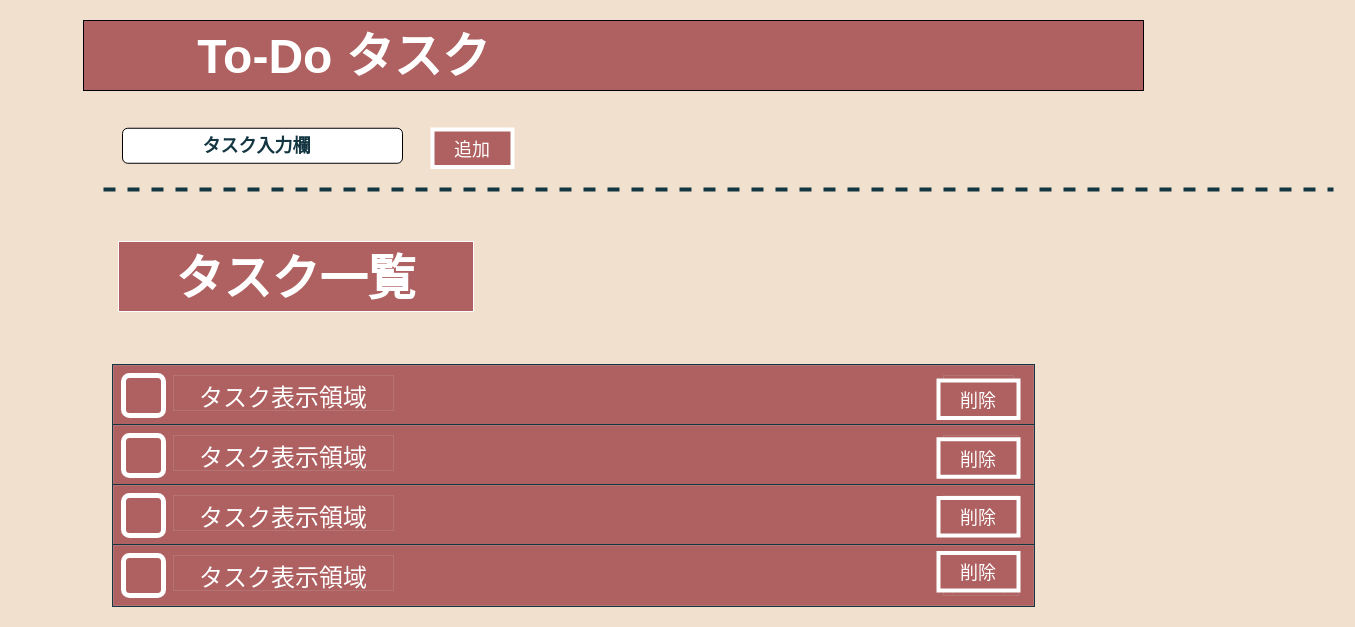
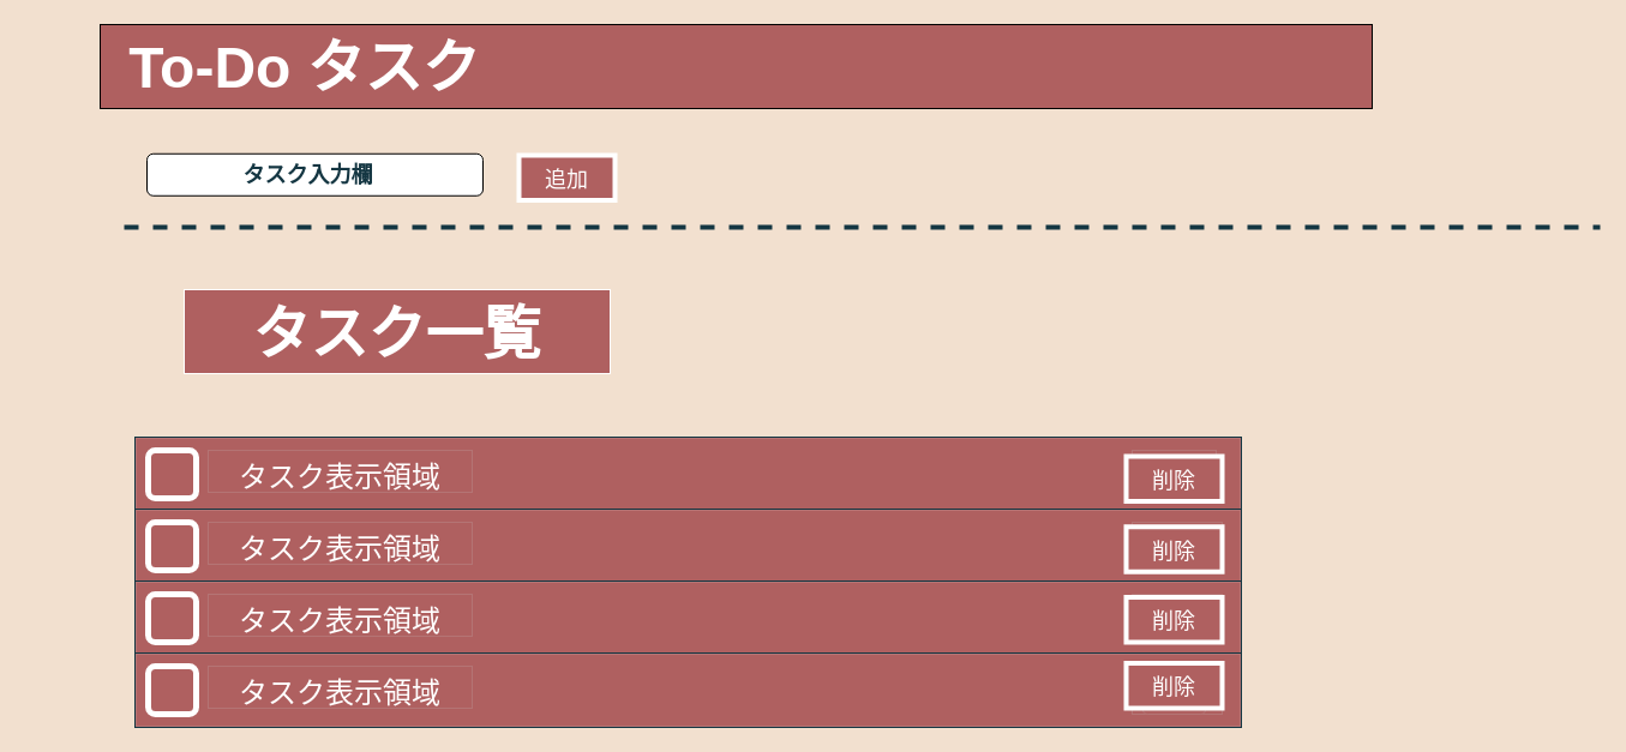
  <mxCell id="0" />
  <mxCell id="1" parent="0" />
  <mxCell id="2" value="" style="rounded=0;whiteSpace=wrap;html=1;fillColor=#AF6060;" parent="1" vertex="1"><mxGeometry y="20" width="1060" height="70" as="geometry" x="83" /></mxCell>
- <mxCell id="3" value="&lt;h1&gt;&lt;font style=&quot;font-size: 48px&quot;&gt;To-Do タスク&lt;/font&gt;&lt;/h1&gt;" style="text;html=1;resizable=0;autosize=1;align=center;verticalAlign=middle;points=[];rounded=0;fontColor=#FFFFFF;" parent="1" vertex="1"><mxGeometry x="187" y="23" width="312" height="65" as="geometry" /></mxCell>
+ <mxCell id="3" value="&lt;h1&gt;&lt;font style=&quot;font-size: 48px&quot;&gt;To-Do タスク&lt;/font&gt;&lt;/h1&gt;" style="text;html=1;resizable=0;autosize=1;align=center;verticalAlign=middle;points=[];rounded=0;fontColor=#FFFFFF;" parent="1" vertex="1"><mxGeometry x="97" y="23" width="312" height="65" as="geometry" /></mxCell>
  <mxCell id="4" value="" style="rounded=1;whiteSpace=wrap;html=1;fontSize=36;" parent="1" vertex="1"><mxGeometry x="122" y="127.75" width="280" height="35" as="geometry" /></mxCell>
  <mxCell id="5" value="" style="endArrow=none;dashed=1;html=1;rounded=0;fontSize=18;labelBackgroundColor=#DAD2D8;strokeColor=#143642;fontColor=#143642;strokeWidth=4;" parent="1" edge="1"><mxGeometry width="50" height="50" relative="1" as="geometry"><mxPoint x="103" y="189" as="sourcePoint" /><mxPoint x="1333" y="189" as="targetPoint" /></mxGeometry></mxCell>
- <mxCell id="6" value="&lt;h2&gt;&lt;font style=&quot;font-size: 48px&quot;&gt;タスク一覧&lt;/font&gt;&lt;/h2&gt;" style="text;html=1;strokeColor=#FFFFFF;fillColor=#AF6060;align=center;verticalAlign=middle;whiteSpace=wrap;rounded=0;fontSize=36;fontColor=#FFFFFF;labelBackgroundColor=none;" parent="1" vertex="1"><mxGeometry x="118" y="241" width="355" height="70" as="geometry" /></mxCell>
+ <mxCell id="6" value="&lt;h2&gt;&lt;font style=&quot;font-size: 48px&quot;&gt;タスク一覧&lt;/font&gt;&lt;/h2&gt;" style="text;html=1;strokeColor=#FFFFFF;fillColor=#AF6060;align=center;verticalAlign=middle;whiteSpace=wrap;rounded=0;fontSize=36;fontColor=#FFFFFF;labelBackgroundColor=none;" parent="1" vertex="1"><mxGeometry x="153" y="241" width="355" height="70" as="geometry" /></mxCell>
  <mxCell id="7" value="" style="group;fillColor=none;strokeColor=#143642;fontColor=#FFFFFF;strokeWidth=3;perimeterSpacing=3;" parent="1" vertex="1" connectable="0"><mxGeometry x="113" y="365" width="920" height="60" as="geometry" /></mxCell>
  <mxCell id="8" value="" style="rounded=0;whiteSpace=wrap;html=1;fontSize=36;fillColor=#AF6060;strokeColor=#B47474;fontColor=#FFFFFF;perimeterSpacing=3;" parent="7" vertex="1"><mxGeometry width="920.0" height="60" as="geometry" /></mxCell>
  <mxCell id="9" value="&lt;font style=&quot;font-size: 24px&quot;&gt;タスク表示領域&lt;/font&gt;" style="text;html=1;align=center;verticalAlign=middle;whiteSpace=wrap;rounded=0;fontSize=36;fillColor=#AF6060;strokeColor=#B47474;fontColor=#FFFFFF;perimeterSpacing=3;" parent="7" vertex="1"><mxGeometry x="60" y="10" width="220" height="35" as="geometry" /></mxCell>
  <mxCell id="10" value="" style="group;fillColor=#AF6060;strokeColor=#B47474;fontColor=#FFFFFF;perimeterSpacing=3;" parent="7" vertex="1" connectable="0"><mxGeometry x="830" y="10" width="70" height="40" as="geometry" /></mxCell>
  <mxCell id="11" value="" style="rounded=1;whiteSpace=wrap;html=1;fontSize=36;fillColor=#AF6060;strokeColor=#B47474;fontColor=#FFFFFF;perimeterSpacing=3;" parent="10" vertex="1"><mxGeometry x="8.75" y="12" width="52.5" height="28.0" as="geometry" /></mxCell>
  <mxCell id="12" value="" style="rounded=1;whiteSpace=wrap;html=1;fontSize=36;fillColor=#AF6060;strokeColor=#FFFFFF;strokeWidth=5;perimeterSpacing=3;" parent="7" vertex="1"><mxGeometry x="10" y="10" width="40" height="40" as="geometry" /></mxCell>
  <mxCell id="13" value="" style="group;perimeterSpacing=3;" parent="7" vertex="1" connectable="0"><mxGeometry x="825" y="10" width="80" height="42.5" as="geometry" /></mxCell>
  <mxCell id="14" value="" style="group;fillColor=#AF6060;strokeColor=#FFFFFF;strokeWidth=4;container=0;perimeterSpacing=3;" parent="13" vertex="1" connectable="0"><mxGeometry y="5" width="80" height="37.5" as="geometry" /></mxCell>
  <mxCell id="15" value="&lt;font color=&quot;#ffffff&quot;&gt;&lt;span style=&quot;font-size: 18px&quot;&gt;削除&lt;/span&gt;&lt;/font&gt;" style="text;html=1;align=center;verticalAlign=middle;whiteSpace=wrap;rounded=0;fontSize=36;fillColor=none;strokeColor=none;strokeWidth=3;perimeterSpacing=3;" parent="13" vertex="1"><mxGeometry width="80" height="37.5" as="geometry" /></mxCell>
  <mxCell id="16" value="" style="group;fillColor=none;strokeColor=#143642;fontColor=#FFFFFF;strokeWidth=3;perimeterSpacing=3;" parent="1" vertex="1" connectable="0"><mxGeometry x="113" y="425" width="920" height="60" as="geometry" /></mxCell>
  <mxCell id="17" value="" style="rounded=0;whiteSpace=wrap;html=1;fontSize=36;fillColor=#AF6060;strokeColor=#B47474;fontColor=#FFFFFF;perimeterSpacing=3;" parent="16" vertex="1"><mxGeometry width="920.0" height="60" as="geometry" /></mxCell>
  <mxCell id="18" value="&lt;font style=&quot;font-size: 24px&quot;&gt;タスク表示領域&lt;/font&gt;" style="text;html=1;align=center;verticalAlign=middle;whiteSpace=wrap;rounded=0;fontSize=36;fillColor=#AF6060;strokeColor=#B47474;fontColor=#FFFFFF;perimeterSpacing=3;" parent="16" vertex="1"><mxGeometry x="60" y="10" width="220" height="35" as="geometry" /></mxCell>
  <mxCell id="19" value="" style="rounded=1;whiteSpace=wrap;html=1;fontSize=36;fillColor=#AF6060;strokeColor=#FFFFFF;strokeWidth=5;perimeterSpacing=3;" parent="16" vertex="1"><mxGeometry x="10" y="10" width="40" height="40" as="geometry" /></mxCell>
  <mxCell id="20" value="" style="group;fillColor=#AF6060;strokeColor=#B47474;fontColor=#FFFFFF;perimeterSpacing=3;" parent="16" vertex="1" connectable="0"><mxGeometry x="830" y="10" width="75" height="41.25" as="geometry" /></mxCell>
  <mxCell id="21" value="" style="rounded=1;whiteSpace=wrap;html=1;fontSize=36;fillColor=#AF6060;strokeColor=#B47474;fontColor=#FFFFFF;perimeterSpacing=3;" parent="20" vertex="1"><mxGeometry x="8.75" y="12" width="52.5" height="28.0" as="geometry" /></mxCell>
  <mxCell id="22" value="" style="group;perimeterSpacing=3;" parent="20" vertex="1" connectable="0"><mxGeometry x="-5" y="-1.25" width="80" height="42.5" as="geometry" /></mxCell>
  <mxCell id="23" value="" style="group;fillColor=#AF6060;strokeColor=#FFFFFF;strokeWidth=4;container=0;perimeterSpacing=3;" parent="22" vertex="1" connectable="0"><mxGeometry y="5" width="80" height="37.5" as="geometry" /></mxCell>
  <mxCell id="24" value="&lt;font color=&quot;#ffffff&quot;&gt;&lt;span style=&quot;font-size: 18px&quot;&gt;削除&lt;/span&gt;&lt;/font&gt;" style="text;html=1;align=center;verticalAlign=middle;whiteSpace=wrap;rounded=0;fontSize=36;fillColor=none;strokeColor=none;strokeWidth=3;perimeterSpacing=3;" parent="22" vertex="1"><mxGeometry width="80" height="37.5" as="geometry" /></mxCell>
  <mxCell id="25" value="" style="group;fillColor=none;strokeColor=#143642;fontColor=#FFFFFF;strokeWidth=3;perimeterSpacing=3;" parent="1" vertex="1" connectable="0"><mxGeometry x="113" y="485" width="920" height="60" as="geometry" /></mxCell>
  <mxCell id="26" value="" style="rounded=0;whiteSpace=wrap;html=1;fontSize=36;fillColor=#AF6060;strokeColor=#B47474;fontColor=#FFFFFF;perimeterSpacing=3;" parent="25" vertex="1"><mxGeometry width="920.0" height="60" as="geometry" /></mxCell>
  <mxCell id="27" value="&lt;font style=&quot;font-size: 24px&quot;&gt;タスク表示領域&lt;/font&gt;" style="text;html=1;align=center;verticalAlign=middle;whiteSpace=wrap;rounded=0;fontSize=36;fillColor=#AF6060;strokeColor=#B47474;fontColor=#FFFFFF;perimeterSpacing=3;" parent="25" vertex="1"><mxGeometry x="60" y="10" width="220" height="35" as="geometry" /></mxCell>
  <mxCell id="28" value="" style="group;fillColor=#AF6060;strokeColor=#B47474;fontColor=#FFFFFF;perimeterSpacing=3;" parent="25" vertex="1" connectable="0"><mxGeometry x="830" y="10" width="75" height="40" as="geometry" /></mxCell>
  <mxCell id="29" value="" style="rounded=1;whiteSpace=wrap;html=1;fontSize=36;fillColor=#AF6060;strokeColor=#B47474;fontColor=#FFFFFF;perimeterSpacing=3;" parent="28" vertex="1"><mxGeometry x="8.75" y="12" width="52.5" height="28.0" as="geometry" /></mxCell>
  <mxCell id="30" value="" style="group;perimeterSpacing=3;" parent="28" vertex="1" connectable="0"><mxGeometry x="-5" y="-2.5" width="80" height="42.5" as="geometry" /></mxCell>
  <mxCell id="31" value="" style="group;fillColor=#AF6060;strokeColor=#FFFFFF;strokeWidth=4;container=0;perimeterSpacing=3;" parent="30" vertex="1" connectable="0"><mxGeometry y="5" width="80" height="37.5" as="geometry" /></mxCell>
  <mxCell id="32" value="&lt;div&gt;&lt;span style=&quot;font-size: 18px ; color: rgb(255 , 255 , 255) ; line-height: 1.2&quot;&gt;削除&lt;/span&gt;&lt;/div&gt;" style="text;html=1;align=center;verticalAlign=middle;whiteSpace=wrap;rounded=0;fontSize=36;fillColor=none;strokeColor=none;strokeWidth=3;perimeterSpacing=3;" parent="30" vertex="1"><mxGeometry width="80" height="37.5" as="geometry" /></mxCell>
  <mxCell id="33" value="" style="rounded=1;whiteSpace=wrap;html=1;fontSize=36;fillColor=#AF6060;strokeColor=#FFFFFF;strokeWidth=5;perimeterSpacing=3;" parent="25" vertex="1"><mxGeometry x="10" y="10" width="40" height="40" as="geometry" /></mxCell>
  <mxCell id="34" value="" style="group;fillColor=none;strokeColor=#143642;fontColor=#FFFFFF;strokeWidth=3;perimeterSpacing=3;glass=1;" parent="1" vertex="1" connectable="0"><mxGeometry x="113" y="545" width="920" height="60" as="geometry" /></mxCell>
  <mxCell id="35" value="" style="rounded=0;whiteSpace=wrap;html=1;fontSize=36;fillColor=#AF6060;strokeColor=#B47474;fontColor=#FFFFFF;perimeterSpacing=3;" parent="34" vertex="1"><mxGeometry width="920.0" height="60" as="geometry" /></mxCell>
  <mxCell id="36" value="&lt;font style=&quot;font-size: 24px&quot;&gt;タスク表示領域&lt;/font&gt;" style="text;html=1;align=center;verticalAlign=middle;whiteSpace=wrap;rounded=0;fontSize=36;fillColor=#AF6060;strokeColor=#B47474;fontColor=#FFFFFF;perimeterSpacing=3;" parent="34" vertex="1"><mxGeometry x="60" y="10" width="220" height="35" as="geometry" /></mxCell>
  <mxCell id="37" value="" style="group;fillColor=#AF6060;strokeColor=#B47474;fontColor=#FFFFFF;perimeterSpacing=3;" parent="34" vertex="1" connectable="0"><mxGeometry x="830" y="10" width="75" height="40" as="geometry" /></mxCell>
  <mxCell id="38" value="" style="rounded=1;whiteSpace=wrap;html=1;fontSize=36;fillColor=#AF6060;strokeColor=#B47474;fontColor=#FFFFFF;perimeterSpacing=3;" parent="37" vertex="1"><mxGeometry x="8.75" y="12" width="52.5" height="28.0" as="geometry" /></mxCell>
  <mxCell id="39" value="" style="group;perimeterSpacing=3;" parent="37" vertex="1" connectable="0"><mxGeometry x="-5" y="-7.5" width="80" height="42.5" as="geometry" /></mxCell>
  <mxCell id="40" value="" style="group;fillColor=#AF6060;strokeColor=#FFFFFF;strokeWidth=4;container=0;perimeterSpacing=3;" parent="39" vertex="1" connectable="0"><mxGeometry y="5" width="80" height="37.5" as="geometry" /></mxCell>
  <mxCell id="41" value="&lt;div&gt;&lt;span style=&quot;font-size: 18px ; color: rgb(255 , 255 , 255) ; line-height: 1.2&quot;&gt;削除&lt;/span&gt;&lt;/div&gt;" style="text;html=1;align=center;verticalAlign=middle;whiteSpace=wrap;rounded=0;fontSize=36;fillColor=none;strokeColor=none;strokeWidth=3;perimeterSpacing=3;" parent="39" vertex="1"><mxGeometry width="80" height="37.5" as="geometry" /></mxCell>
  <mxCell id="42" value="" style="rounded=1;whiteSpace=wrap;html=1;fontSize=36;fillColor=#AF6060;strokeColor=#FFFFFF;strokeWidth=5;perimeterSpacing=3;" parent="34" vertex="1"><mxGeometry x="10" y="10" width="40" height="40" as="geometry" /></mxCell>
  <mxCell id="43" value="" style="group" parent="1" vertex="1" connectable="0"><mxGeometry x="432" y="124" width="80" height="42.5" as="geometry" /></mxCell>
  <mxCell id="44" value="" style="group;fillColor=#AF6060;strokeColor=#FFFFFF;strokeWidth=4;container=0;" parent="43" vertex="1" connectable="0"><mxGeometry y="5" width="80" height="37.5" as="geometry" /></mxCell>
  <mxCell id="45" value="&lt;div&gt;&lt;span style=&quot;font-size: 18px ; color: rgb(255 , 255 , 255) ; line-height: 1.2&quot;&gt;追加&lt;/span&gt;&lt;/div&gt;" style="text;html=1;align=center;verticalAlign=middle;whiteSpace=wrap;rounded=0;fontSize=36;fillColor=none;strokeColor=none;strokeWidth=3;" parent="43" vertex="1"><mxGeometry width="80" height="37.5" as="geometry" /></mxCell>
  <mxCell id="46" value="&lt;h5&gt;&lt;font style=&quot;font-size: 18px&quot;&gt;タスク入力欄&lt;/font&gt;&lt;/h5&gt;" style="text;html=1;strokeColor=none;fillColor=none;align=center;verticalAlign=middle;whiteSpace=wrap;rounded=0;labelBackgroundColor=none;sketch=0;fontSize=48;fontColor=#143642;" parent="1" vertex="1"><mxGeometry x="20" y="136" width="473" height="3" as="geometry" /></mxCell>
